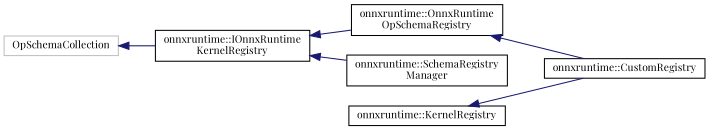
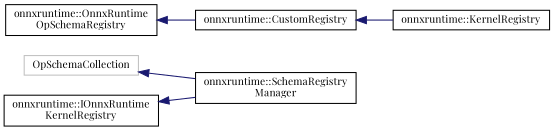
  digraph {
    fontname="Playfair Display"
    rankdir=LR
    node [color=black fillcolor=white fontname="Playfair Display" fontsize=10 shape=record style=filled]
    edge [color=midnightblue dir=back fontname="Playfair Display" fontsize=10 labelfontname=Helvetica labelfontsize=10 style=solid]
    n1 [color=grey75 height=0.2 label=OpSchemaCollection width=0.4]
    n2 [height=0.2 label="onnxruntime::IOnnxRuntime\lKernelRegistry" width=0.4]
    n3 [height=0.2 label="onnxruntime::OnnxRuntime\lOpSchemaRegistry" width=0.4]
    n4 [height=0.2 label="onnxruntime::SchemaRegistry\lManager" width=0.4]
    n5 [height=0.2 label="onnxruntime::CustomRegistry" width=0.4]
    n6 [height=0.2 label="onnxruntime::KernelRegistry" width=0.4]
-   n1 -> n2
-   n2 -> n3
+   n1 -> n4
    n2 -> n4
    n3 -> n5
-   n6 -> n5
+   n5 -> n6
  }
